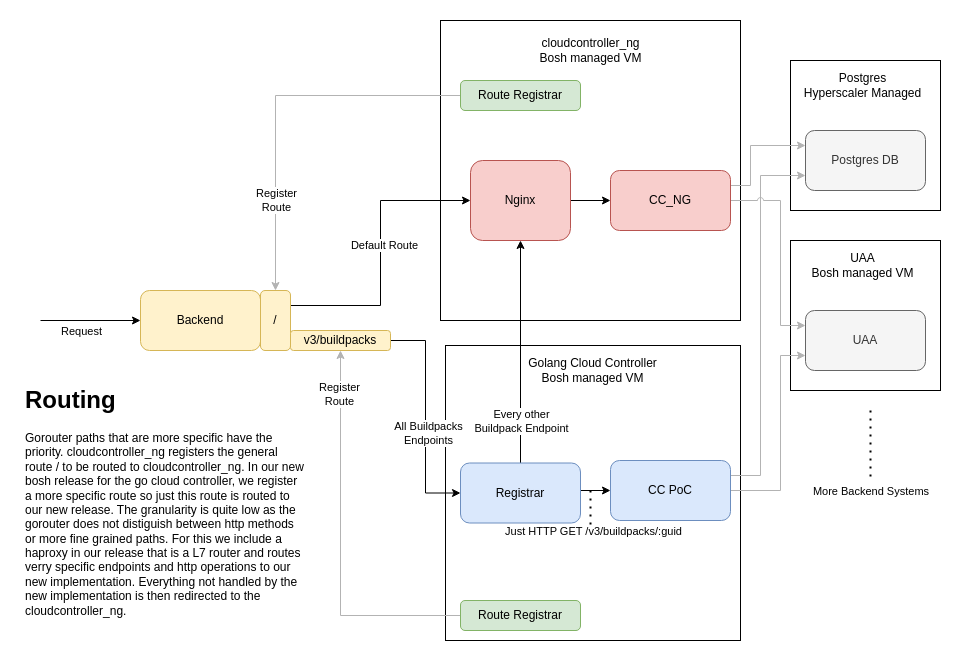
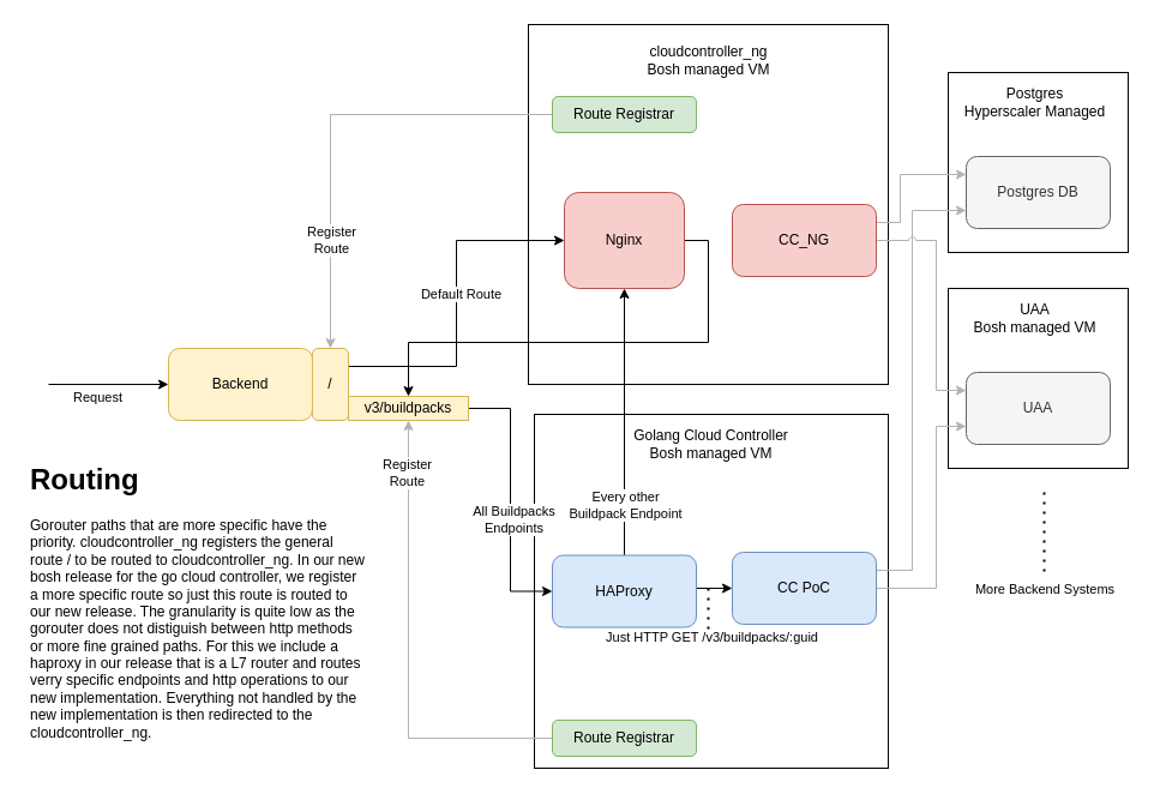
  <mxCell id="0" />
  <mxCell id="1" parent="0" />
  <mxCell id="2" value="" style="whiteSpace=wrap;html=1;aspect=fixed;" vertex="1" parent="1"><mxGeometry x="790" y="60" width="150" height="150" as="geometry" /></mxCell>
  <mxCell id="3" value="" style="whiteSpace=wrap;html=1;aspect=fixed;" parent="1" vertex="1"><mxGeometry x="790" y="240" width="150" height="150" as="geometry" /></mxCell>
  <mxCell id="4" value="" style="whiteSpace=wrap;html=1;aspect=fixed;" parent="1" vertex="1"><mxGeometry x="445" y="345" width="295" height="295" as="geometry" /></mxCell>
  <mxCell id="5" value="" style="whiteSpace=wrap;html=1;aspect=fixed;" parent="1" vertex="1"><mxGeometry x="440" y="20" width="300" height="300" as="geometry" /></mxCell>
  <mxCell id="6" value="Backend" style="rounded=1;whiteSpace=wrap;html=1;fillColor=#fff2cc;strokeColor=#d6b656;" parent="1" vertex="1"><mxGeometry x="140" y="290" width="120" height="60" as="geometry" /></mxCell>
  <mxCell id="7" style="edgeStyle=orthogonalEdgeStyle;rounded=0;orthogonalLoop=1;jettySize=auto;html=1;exitX=1;exitY=0.5;exitDx=0;exitDy=0;entryX=0;entryY=0.75;entryDx=0;entryDy=0;strokeColor=#B3B3B3;fillColor=#CCCCCC;" parent="1" source="9" target="36" edge="1"><mxGeometry relative="1" as="geometry"><Array as="points"><mxPoint x="780" y="490" /><mxPoint x="780" y="355" /></Array></mxGeometry></mxCell>
  <mxCell id="8" style="edgeStyle=orthogonalEdgeStyle;rounded=0;orthogonalLoop=1;jettySize=auto;html=1;exitX=1;exitY=0.25;exitDx=0;exitDy=0;entryX=0;entryY=0.75;entryDx=0;entryDy=0;jumpStyle=arc;strokeColor=#B3B3B3;" edge="1" parent="1" source="9" target="38"><mxGeometry relative="1" as="geometry"><Array as="points"><mxPoint x="760" y="475" /><mxPoint x="760" y="175" /></Array></mxGeometry></mxCell>
  <mxCell id="9" value="CC PoC" style="rounded=1;whiteSpace=wrap;html=1;fillColor=#dae8fc;strokeColor=#6c8ebf;" parent="1" vertex="1"><mxGeometry x="610" y="460" width="120" height="60" as="geometry" /></mxCell>
  <mxCell id="10" value="Golang Cloud Controller&lt;br&gt;Bosh managed VM" style="text;html=1;strokeColor=none;fillColor=none;align=center;verticalAlign=middle;whiteSpace=wrap;rounded=0;" parent="1" vertex="1"><mxGeometry x="516.25" y="360" width="152.5" height="20" as="geometry" /></mxCell>
  <mxCell id="11" style="edgeStyle=orthogonalEdgeStyle;rounded=0;orthogonalLoop=1;jettySize=auto;html=1;exitX=0;exitY=0.5;exitDx=0;exitDy=0;entryX=0.5;entryY=1;entryDx=0;entryDy=0;fillColor=#CCCCCC;strokeColor=#B3B3B3;" parent="1" source="13" target="24" edge="1"><mxGeometry relative="1" as="geometry" /></mxCell>
  <mxCell id="12" value="Register&lt;br&gt;Route" style="edgeLabel;html=1;align=center;verticalAlign=middle;resizable=0;points=[];" parent="11" vertex="1" connectable="0"><mxGeometry x="0.777" y="2" relative="1" as="geometry"><mxPoint as="offset" /></mxGeometry></mxCell>
  <mxCell id="13" value="Route Registrar" style="rounded=1;whiteSpace=wrap;html=1;fillColor=#d5e8d4;strokeColor=#82b366;" parent="1" vertex="1"><mxGeometry x="460" y="600" width="120" height="30" as="geometry" /></mxCell>
  <mxCell id="14" style="edgeStyle=orthogonalEdgeStyle;rounded=0;orthogonalLoop=1;jettySize=auto;html=1;exitX=0.5;exitY=0;exitDx=0;exitDy=0;strokeColor=#000000;fillColor=#CCCCCC;" parent="1" source="18" target="35" edge="1"><mxGeometry relative="1" as="geometry" /></mxCell>
  <mxCell id="15" value="Every other&lt;br&gt;Buildpack Endpoint" style="edgeLabel;html=1;align=center;verticalAlign=middle;resizable=0;points=[];" parent="14" vertex="1" connectable="0"><mxGeometry x="-0.48" y="-1" relative="1" as="geometry"><mxPoint x="-1" y="16" as="offset" /></mxGeometry></mxCell>
  <mxCell id="16" style="edgeStyle=orthogonalEdgeStyle;rounded=0;orthogonalLoop=1;jettySize=auto;html=1;exitX=1;exitY=0.5;exitDx=0;exitDy=0;entryX=0;entryY=0.5;entryDx=0;entryDy=0;strokeColor=#000000;fillColor=#CCCCCC;" parent="1" source="18" target="9" edge="1"><mxGeometry relative="1" as="geometry"><Array as="points"><mxPoint x="580" y="490" /></Array></mxGeometry></mxCell>
  <mxCell id="17" value="Just HTTP GET /v3/buildpacks/:guid" style="edgeLabel;html=1;align=center;verticalAlign=middle;resizable=0;points=[];" parent="16" vertex="1" connectable="0"><mxGeometry x="-0.169" y="1" relative="1" as="geometry"><mxPoint x="1" y="41" as="offset" /></mxGeometry></mxCell>
- <mxCell id="18" value="Registrar" style="rounded=1;whiteSpace=wrap;html=1;fillColor=#dae8fc;strokeColor=#6c8ebf;" parent="1" vertex="1"><mxGeometry x="460" y="462.5" width="120" height="60" as="geometry" /></mxCell>
+ <mxCell id="18" value="HAProxy" style="rounded=1;whiteSpace=wrap;html=1;fillColor=#dae8fc;strokeColor=#6c8ebf;" parent="1" vertex="1"><mxGeometry x="460" y="462.5" width="120" height="60" as="geometry" /></mxCell>
  <mxCell id="19" style="edgeStyle=orthogonalEdgeStyle;rounded=0;orthogonalLoop=1;jettySize=auto;html=1;exitX=1;exitY=0.25;exitDx=0;exitDy=0;entryX=0;entryY=0.5;entryDx=0;entryDy=0;" parent="1" source="21" target="35" edge="1"><mxGeometry relative="1" as="geometry"><mxPoint x="240" y="450" as="targetPoint" /></mxGeometry></mxCell>
  <mxCell id="20" value="Default Route" style="edgeLabel;html=1;align=center;verticalAlign=middle;resizable=0;points=[];" parent="19" vertex="1" connectable="0"><mxGeometry x="-0.276" y="-3" relative="1" as="geometry"><mxPoint y="-48" as="offset" /></mxGeometry></mxCell>
  <mxCell id="21" value="/" style="rounded=1;whiteSpace=wrap;html=1;fillColor=#fff2cc;strokeColor=#d6b656;" parent="1" vertex="1"><mxGeometry x="260" y="290" width="30" height="60" as="geometry" /></mxCell>
  <mxCell id="22" style="edgeStyle=orthogonalEdgeStyle;rounded=0;orthogonalLoop=1;jettySize=auto;html=1;exitX=1;exitY=0.5;exitDx=0;exitDy=0;entryX=0;entryY=0.5;entryDx=0;entryDy=0;strokeColor=#000000;fillColor=#CCCCCC;" parent="1" source="24" target="18" edge="1"><mxGeometry relative="1" as="geometry" /></mxCell>
  <mxCell id="23" value="All Buildpacks&lt;br&gt;Endpoints" style="edgeLabel;html=1;align=center;verticalAlign=middle;resizable=0;points=[];" parent="22" vertex="1" connectable="0"><mxGeometry x="-0.09" y="2" relative="1" as="geometry"><mxPoint y="26" as="offset" /></mxGeometry></mxCell>
- <mxCell id="24" value="v3/buildpacks" style="rounded=1;whiteSpace=wrap;html=1;fillColor=#fff2cc;strokeColor=#d6b656;" parent="1" vertex="1"><mxGeometry x="290" y="330" width="100" height="20" as="geometry" /></mxCell>
+ <mxCell id="24" value="v3/buildpacks" style="whiteSpace=wrap;html=1;fillColor=#fff2cc;strokeColor=#d6b656;rounded=0;" parent="1" vertex="1"><mxGeometry x="290" y="330" width="100" height="20" as="geometry" /></mxCell>
  <mxCell id="25" value="" style="endArrow=classic;html=1;entryX=0;entryY=0.5;entryDx=0;entryDy=0;" parent="1" target="6" edge="1"><mxGeometry width="50" height="50" relative="1" as="geometry"><mxPoint x="40" y="320" as="sourcePoint" /><mxPoint x="530" y="190" as="targetPoint" /></mxGeometry></mxCell>
  <mxCell id="26" value="Request" style="edgeLabel;html=1;align=center;verticalAlign=middle;resizable=0;points=[];" parent="25" vertex="1" connectable="0"><mxGeometry x="-0.485" y="-3" relative="1" as="geometry"><mxPoint x="14" y="7" as="offset" /></mxGeometry></mxCell>
  <mxCell id="27" style="edgeStyle=orthogonalEdgeStyle;rounded=0;orthogonalLoop=1;jettySize=auto;html=1;exitX=1;exitY=0.5;exitDx=0;exitDy=0;entryX=0;entryY=0.25;entryDx=0;entryDy=0;strokeColor=#B3B3B3;fillColor=#CCCCCC;jumpStyle=arc;" parent="1" source="29" target="36" edge="1"><mxGeometry relative="1" as="geometry"><Array as="points"><mxPoint x="780" y="200" /><mxPoint x="780" y="325" /></Array></mxGeometry></mxCell>
  <mxCell id="28" style="edgeStyle=orthogonalEdgeStyle;rounded=0;orthogonalLoop=1;jettySize=auto;html=1;exitX=1;exitY=0.25;exitDx=0;exitDy=0;entryX=0;entryY=0.25;entryDx=0;entryDy=0;jumpStyle=arc;strokeColor=#B3B3B3;" edge="1" parent="1" source="29" target="38"><mxGeometry relative="1" as="geometry"><Array as="points"><mxPoint x="750" y="185" /><mxPoint x="750" y="145" /></Array></mxGeometry></mxCell>
  <mxCell id="29" value="CC_NG" style="rounded=1;whiteSpace=wrap;html=1;fillColor=#f8cecc;strokeColor=#b85450;" parent="1" vertex="1"><mxGeometry x="610" y="170" width="120" height="60" as="geometry" /></mxCell>
  <mxCell id="30" value="cloudcontroller_ng Bosh managed VM" style="text;html=1;strokeColor=none;fillColor=none;align=center;verticalAlign=middle;whiteSpace=wrap;rounded=0;" parent="1" vertex="1"><mxGeometry x="527.5" width="125" height="20" as="geometry" y="40" /></mxCell>
  <mxCell id="31" style="edgeStyle=orthogonalEdgeStyle;rounded=0;orthogonalLoop=1;jettySize=auto;html=1;exitX=0;exitY=0.5;exitDx=0;exitDy=0;entryX=0.5;entryY=0;entryDx=0;entryDy=0;fillColor=#CCCCCC;strokeColor=#B3B3B3;" parent="1" source="33" target="21" edge="1"><mxGeometry relative="1" as="geometry" /></mxCell>
  <mxCell id="32" value="Register&lt;br&gt;Route" style="edgeLabel;html=1;align=center;verticalAlign=middle;resizable=0;points=[];" parent="31" vertex="1" connectable="0"><mxGeometry x="0.521" relative="1" as="geometry"><mxPoint as="offset" /></mxGeometry></mxCell>
  <mxCell id="33" value="Route Registrar" style="rounded=1;whiteSpace=wrap;html=1;fillColor=#d5e8d4;strokeColor=#82b366;" parent="1" vertex="1"><mxGeometry x="460" y="80" width="120" height="30" as="geometry" /></mxCell>
- <mxCell id="34" style="edgeStyle=orthogonalEdgeStyle;rounded=0;orthogonalLoop=1;jettySize=auto;html=1;exitX=1;exitY=0.5;exitDx=0;exitDy=0;entryX=0;entryY=0.5;entryDx=0;entryDy=0;strokeColor=#000000;fillColor=#CCCCCC;" parent="1" source="35" target="29" edge="1"><mxGeometry relative="1" as="geometry" /></mxCell>
+ <mxCell id="34" style="edgeStyle=orthogonalEdgeStyle;rounded=0;orthogonalLoop=1;jettySize=auto;html=1;exitX=1;exitY=0.5;exitDx=0;exitDy=0;strokeColor=#000000;fillColor=#CCCCCC;" parent="1" source="35" target="24" edge="1"><mxGeometry relative="1" as="geometry" /></mxCell>
  <mxCell id="35" value="Nginx" style="rounded=1;whiteSpace=wrap;html=1;fillColor=#f8cecc;strokeColor=#b85450;" parent="1" vertex="1"><mxGeometry x="470" y="160" width="100" height="80" as="geometry" /></mxCell>
  <mxCell id="36" value="UAA" style="rounded=1;whiteSpace=wrap;html=1;fillColor=#f5f5f5;strokeColor=#666666;fontColor=#333333;" parent="1" vertex="1"><mxGeometry x="805" y="310" width="120" height="60" as="geometry" /></mxCell>
  <mxCell id="37" value="UAA&lt;br&gt;Bosh managed VM" style="text;html=1;strokeColor=none;fillColor=none;align=center;verticalAlign=middle;whiteSpace=wrap;rounded=0;" parent="1" vertex="1"><mxGeometry x="800" y="255" width="125" height="20" as="geometry" /></mxCell>
  <mxCell id="38" value="Postgres DB" style="rounded=1;whiteSpace=wrap;html=1;fillColor=#f5f5f5;strokeColor=#666666;fontColor=#333333;" vertex="1" parent="1"><mxGeometry x="805" y="130" width="120" height="60" as="geometry" /></mxCell>
  <mxCell id="39" value="Postgres&lt;br&gt;Hyperscaler Managed" style="text;html=1;strokeColor=none;fillColor=none;align=center;verticalAlign=middle;whiteSpace=wrap;rounded=0;" vertex="1" parent="1"><mxGeometry x="800" y="75" width="125" height="20" as="geometry" /></mxCell>
  <mxCell id="40" value="" style="endArrow=none;dashed=1;html=1;dashPattern=1 3;strokeWidth=2;" edge="1" parent="1"><mxGeometry width="50" height="50" relative="1" as="geometry"><mxPoint x="870" y="410" as="sourcePoint" /><mxPoint x="870" y="480" as="targetPoint" /></mxGeometry></mxCell>
  <mxCell id="41" value="More Backend Systems&amp;nbsp;" style="edgeLabel;html=1;align=center;verticalAlign=middle;resizable=0;points=[];" vertex="1" connectable="0" parent="40"><mxGeometry x="0.143" y="1" relative="1" as="geometry"><mxPoint y="40" as="offset" /></mxGeometry></mxCell>
  <mxCell id="42" value="&lt;h1&gt;Routing&lt;/h1&gt;&lt;div&gt;Gorouter paths that are more specific have the priority. cloudcontroller_ng registers the general route / to be routed to cloudcontroller_ng. In our new bosh release for the go cloud controller, we register a more specific route so just this route is routed to our new release. The granularity is quite low as the gorouter does not distiguish between http methods or more fine grained paths. For this we include a haproxy in our release that is a L7 router and routes verry specific endpoints and http operations to our new implementation. Everything not handled by the new implementation is then redirected to the cloudcontroller_ng.&amp;nbsp;&lt;/div&gt;" style="text;html=1;strokeColor=none;fillColor=none;spacing=5;spacingTop=-20;whiteSpace=wrap;overflow=hidden;rounded=0;" vertex="1" parent="1"><mxGeometry x="20" y="380" width="290" height="240" as="geometry" /></mxCell>
  <mxCell id="43" value="" style="endArrow=none;dashed=1;html=1;dashPattern=1 3;strokeWidth=2;" edge="1" parent="1"><mxGeometry width="50" height="50" relative="1" as="geometry"><mxPoint x="590" y="490" as="sourcePoint" /><mxPoint x="590" y="530" as="targetPoint" /></mxGeometry></mxCell>
